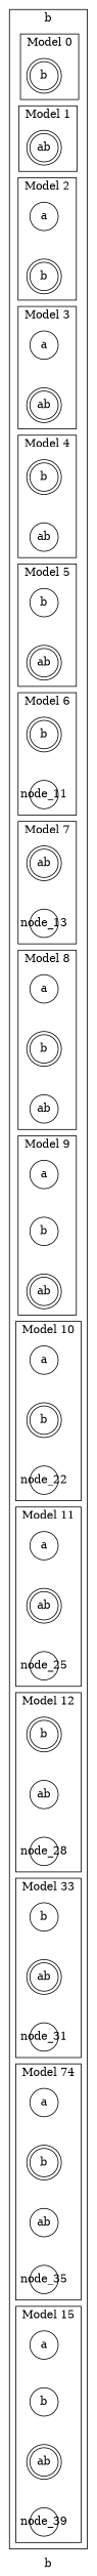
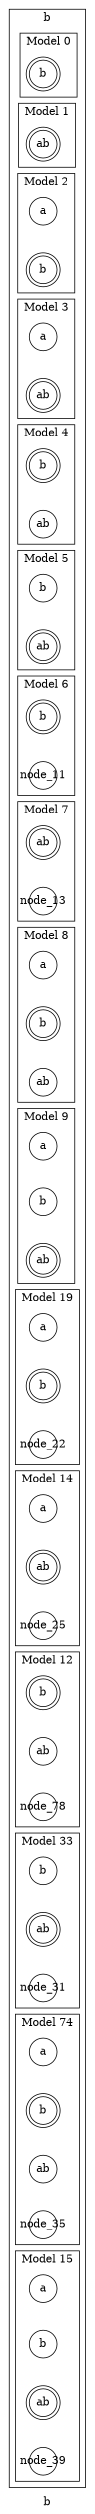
  digraph {
    label=b
    node [fixedsize=true shape=circle]
    edge [style=invis]
    n1 [height=0.5 label=b shape=doublecircle width=0.5]
    n2 [height=0.5 label=ab shape=doublecircle width=0.5]
    n3 [height=0.5 label=a width=0.5]
    n4 [height=0.5 label=b shape=doublecircle width=0.5]
    n5 [height=0.5 label=a width=0.5]
    n6 [height=0.5 label=ab shape=doublecircle width=0.5]
    n7 [height=0.5 label=b shape=doublecircle width=0.5]
    n8 [height=0.5 label=ab width=0.5]
    n9 [height=0.5 label=b width=0.5]
    n10 [height=0.5 label=ab shape=doublecircle width=0.5]
    n11 [height=0.5 label=b shape=doublecircle width=0.5]
    node_11 [height=0.5 width=0.5]
    n13 [height=0.5 label=ab shape=doublecircle width=0.5]
    node_13 [height=0.5 width=0.5]
    n15 [height=0.5 label=a width=0.5]
    n16 [height=0.5 label=b shape=doublecircle width=0.5]
    n17 [height=0.5 label=ab width=0.5]
    n18 [height=0.5 label=a width=0.5]
    n19 [height=0.5 label=b width=0.5]
    n20 [height=0.5 label=ab shape=doublecircle width=0.5]
    n21 [height=0.5 label=a width=0.5]
    n22 [height=0.5 label=b shape=doublecircle width=0.5]
    node_22 [height=0.5 width=0.5]
    n24 [height=0.5 label=a width=0.5]
    n25 [height=0.5 label=ab shape=doublecircle width=0.5]
    node_25 [height=0.5 width=0.5]
    n27 [height=0.5 label=b shape=doublecircle width=0.5]
    n28 [height=0.5 label=ab width=0.5]
-   node_28 [height=0.5 width=0.5]
+   node_28 [height=0.5 width=0.5 label=node_78]
    n30 [height=0.5 label=b width=0.5]
    n31 [height=0.5 label=ab shape=doublecircle width=0.5]
    node_31 [height=0.5 width=0.5]
    n33 [height=0.5 label=a width=0.5]
    n34 [height=0.5 label=b shape=doublecircle width=0.5]
    n35 [height=0.5 label=ab width=0.5]
    node_35 [height=0.5 width=0.5]
    n37 [height=0.5 label=a width=0.5]
    n38 [height=0.5 label=b width=0.5]
    n39 [height=0.5 label=ab shape=doublecircle width=0.5]
    node_39 [height=0.5 width=0.5]
    subgraph cluster_1 {
      subgraph cluster_2 {
        label="Model 0"
        n1
      }
      subgraph cluster_3 {
        label="Model 1"
        n2
      }
      subgraph cluster_4 {
        label="Model 2"
        n3
        n4
      }
      subgraph cluster_5 {
        label="Model 3"
        n5
        n6
      }
      subgraph cluster_6 {
        label="Model 4"
        n7
        n8
      }
      subgraph cluster_7 {
        label="Model 5"
        n9
        n10
      }
      subgraph cluster_8 {
        label="Model 6"
        n11
        node_11
      }
      subgraph cluster_9 {
        label="Model 7"
        n13
        node_13
      }
      subgraph cluster_10 {
        label="Model 8"
        n15
        n16
        n17
      }
      subgraph cluster_11 {
        label="Model 9"
        n18
        n19
        n20
      }
      subgraph cluster_12 {
-       label="Model 10"
+       label="Model 19"
        n21
        n22
        node_22
      }
      subgraph cluster_13 {
-       label="Model 11"
+       label="Model 14"
        n24
        n25
        node_25
      }
      subgraph cluster_14 {
        label="Model 12"
        n27
        n28
        node_28
      }
      subgraph cluster_15 {
        label="Model 33"
        n30
        n31
        node_31
      }
      subgraph cluster_16 {
        label="Model 74"
        n33
        n34
        n35
        node_35
      }
      subgraph cluster_17 {
        label="Model 15"
        n37
        n38
        n39
        node_39
      }
    }
    n1 -> n2
    n2 -> n3
    n3 -> n4
    n4 -> n5
    n5 -> n6
    n6 -> n7
    n7 -> n8
    n8 -> n9
    n9 -> n10
    n10 -> n11
    n11 -> node_11
    node_11 -> n13
    n13 -> node_13
    node_13 -> n15
    n15 -> n16
    n16 -> n17
    n17 -> n18
    n18 -> n19
    n19 -> n20
    n20 -> n21
    n21 -> n22
    n22 -> node_22
    node_22 -> n24
    n24 -> n25
    n25 -> node_25
    node_25 -> n27
    n27 -> n28
    n28 -> node_28
    node_28 -> n30
    n30 -> n31
    n31 -> node_31
    node_31 -> n33
    n33 -> n34
    n34 -> n35
    n35 -> node_35
    node_35 -> n37
    n37 -> n38
    n38 -> n39
    n39 -> node_39
  }
